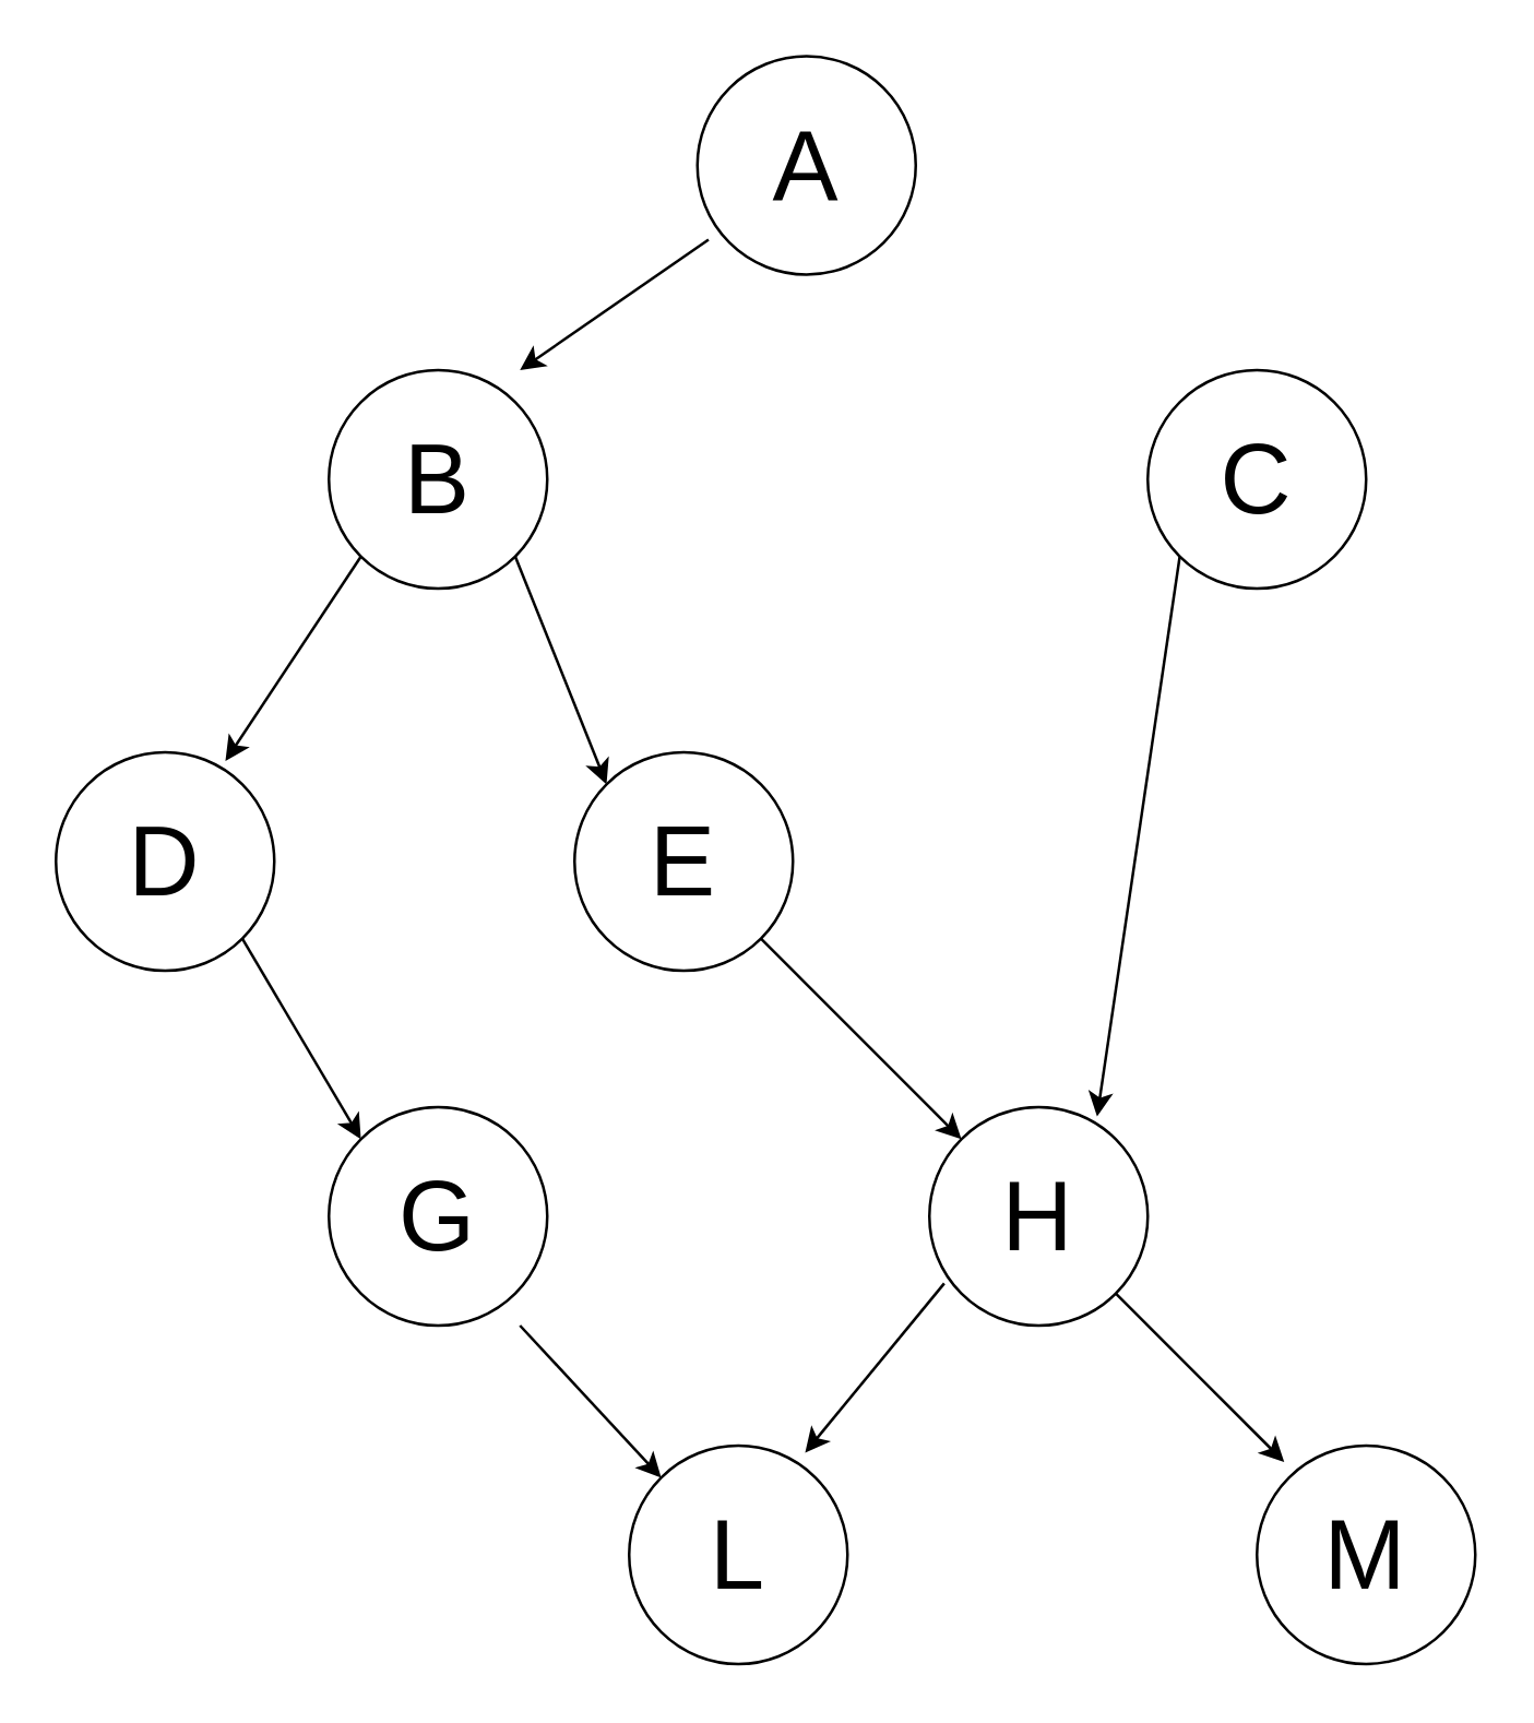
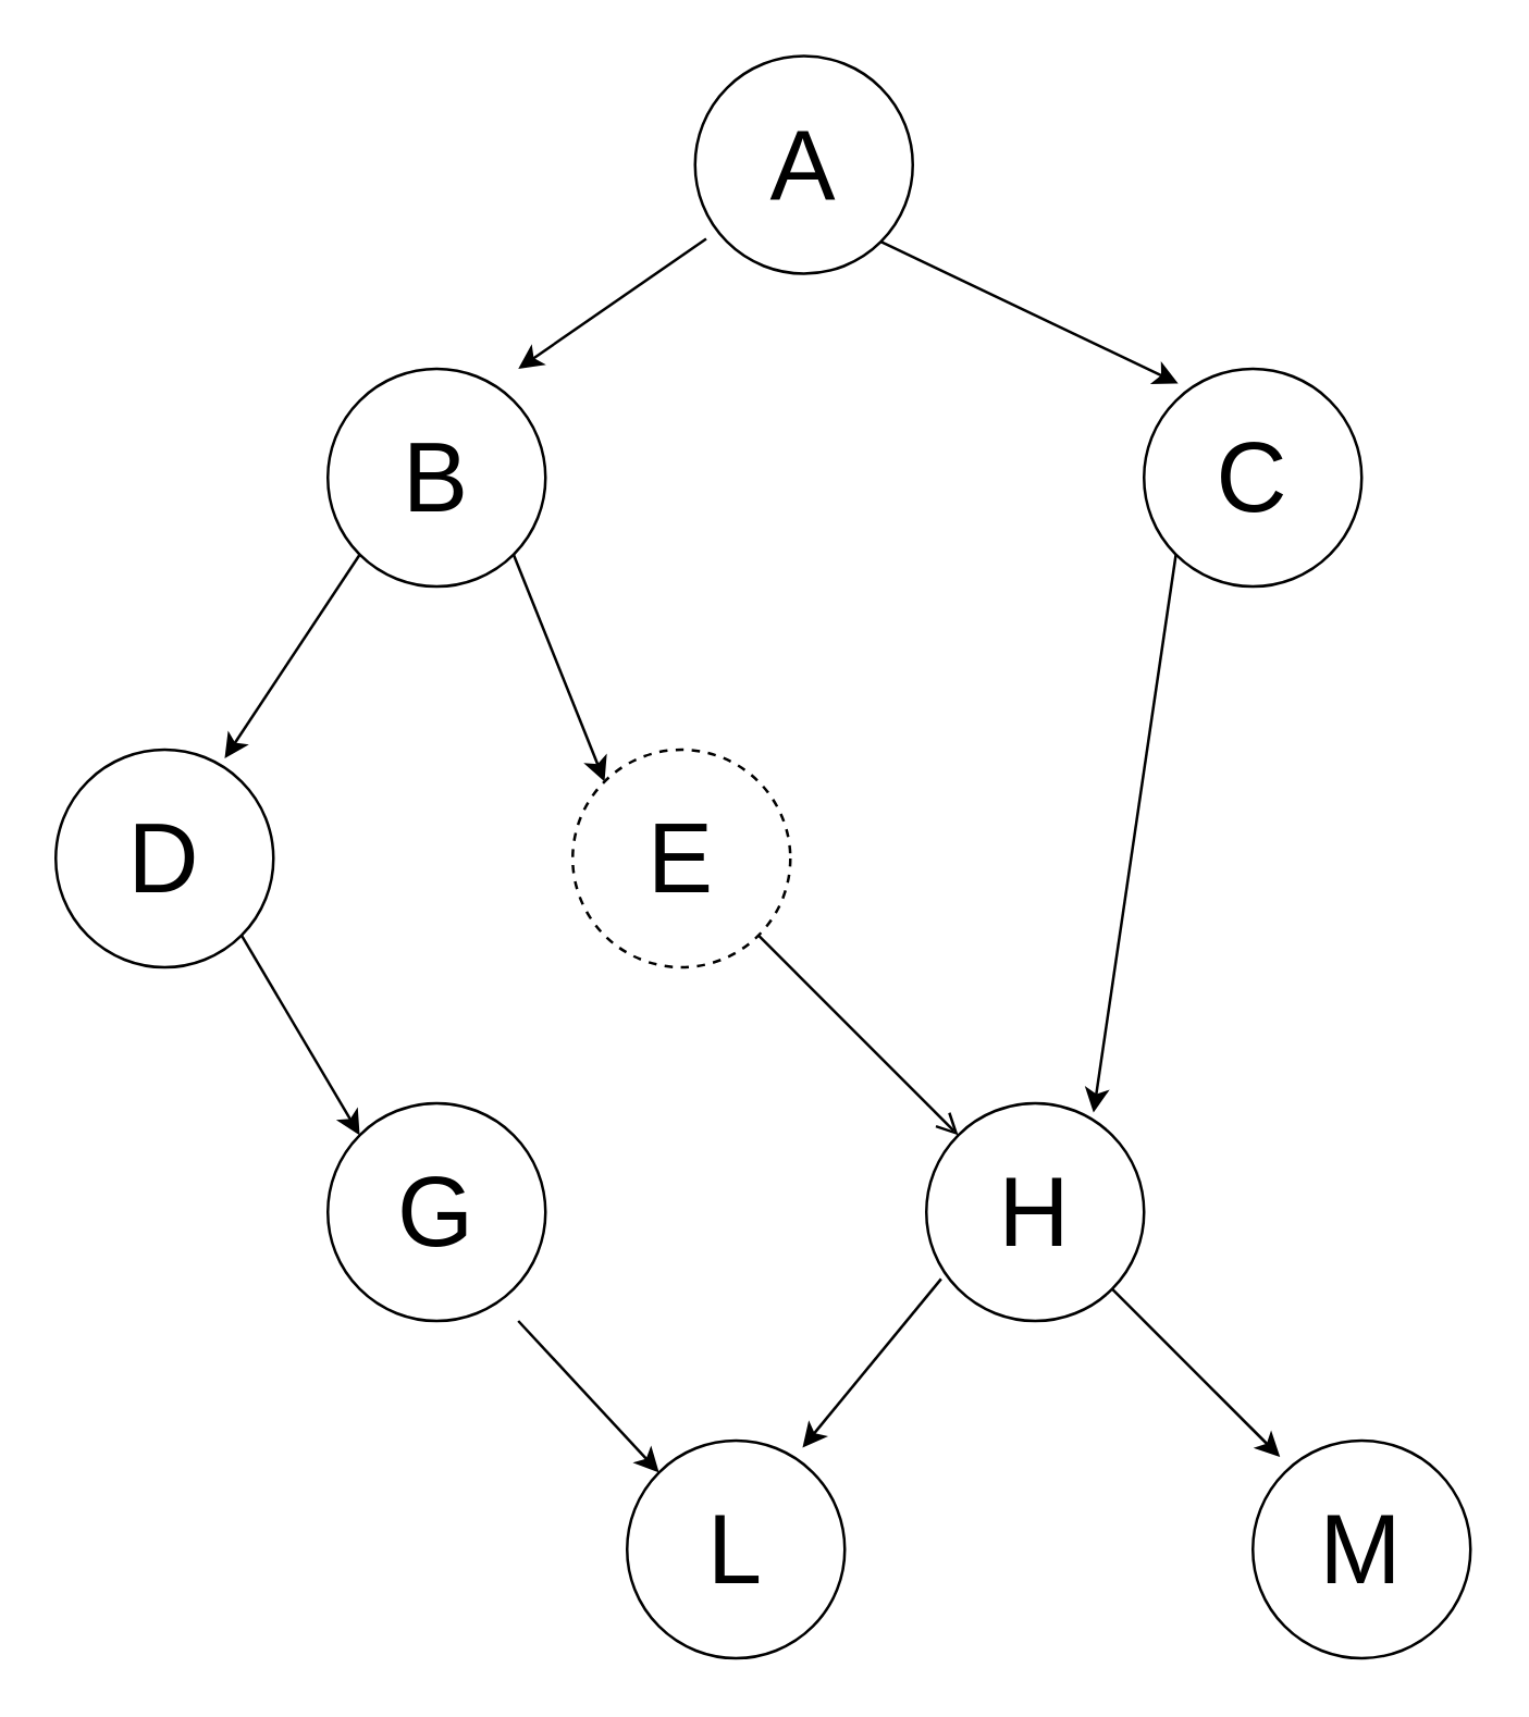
  <mxCell id="0" />
  <mxCell id="1" parent="0" />
  <mxCell id="2" value="&lt;span style=&quot;font-size: 36px&quot;&gt;A&lt;/span&gt;" style="ellipse;whiteSpace=wrap;html=1;aspect=fixed;" vertex="1" parent="1"><mxGeometry x="255" y="20" width="80" height="80" as="geometry" /></mxCell>
  <mxCell id="3" value="&lt;font style=&quot;font-size: 36px&quot;&gt;B&lt;/font&gt;" style="ellipse;whiteSpace=wrap;html=1;aspect=fixed;" vertex="1" parent="1"><mxGeometry x="120" y="135" width="80" height="80" as="geometry" /></mxCell>
  <mxCell id="4" value="&lt;font style=&quot;font-size: 36px&quot;&gt;C&lt;/font&gt;" style="ellipse;whiteSpace=wrap;html=1;aspect=fixed;" vertex="1" parent="1"><mxGeometry x="420" y="135" width="80" height="80" as="geometry" /></mxCell>
  <mxCell id="5" value="&lt;font style=&quot;font-size: 36px&quot;&gt;D&lt;/font&gt;" style="ellipse;whiteSpace=wrap;html=1;aspect=fixed;" vertex="1" parent="1"><mxGeometry x="20" y="275" width="80" height="80" as="geometry" /></mxCell>
- <mxCell id="6" value="&lt;font style=&quot;font-size: 36px&quot;&gt;E&lt;/font&gt;" style="ellipse;whiteSpace=wrap;html=1;aspect=fixed;" vertex="1" parent="1"><mxGeometry x="210" y="275" width="80" height="80" as="geometry" /></mxCell>
+ <mxCell id="6" value="&lt;font style=&quot;font-size: 36px&quot;&gt;E&lt;/font&gt;" style="ellipse;whiteSpace=wrap;html=1;aspect=fixed;dashed=1;" vertex="1" parent="1"><mxGeometry x="210" y="275" width="80" height="80" as="geometry" /></mxCell>
  <mxCell id="7" value="&lt;span style=&quot;font-size: 36px&quot;&gt;G&lt;/span&gt;" style="ellipse;whiteSpace=wrap;html=1;aspect=fixed;" vertex="1" parent="1"><mxGeometry x="120" y="405" width="80" height="80" as="geometry" /></mxCell>
  <mxCell id="8" value="&lt;font style=&quot;font-size: 36px&quot;&gt;H&lt;/font&gt;" style="ellipse;whiteSpace=wrap;html=1;aspect=fixed;" vertex="1" parent="1"><mxGeometry x="340" y="405" width="80" height="80" as="geometry" /></mxCell>
  <mxCell id="9" value="&lt;font style=&quot;font-size: 36px&quot;&gt;L&lt;/font&gt;" style="ellipse;whiteSpace=wrap;html=1;aspect=fixed;" vertex="1" parent="1"><mxGeometry x="230" y="529" width="80" height="80" as="geometry" /></mxCell>
  <mxCell id="10" value="&lt;font style=&quot;font-size: 36px&quot;&gt;M&lt;/font&gt;" style="ellipse;whiteSpace=wrap;html=1;aspect=fixed;" vertex="1" parent="1"><mxGeometry x="460" y="529" width="80" height="80" as="geometry" /></mxCell>
  <mxCell id="11" value="" style="endArrow=classic;html=1;exitX=0.051;exitY=0.84;exitDx=0;exitDy=0;exitPerimeter=0;" edge="1" parent="1" source="2"><mxGeometry width="50" height="50" relative="1" as="geometry"><mxPoint x="260" y="105" as="sourcePoint" /><mxPoint x="190" y="135" as="targetPoint" /></mxGeometry></mxCell>
  <mxCell id="12" value="" style="endArrow=classic;html=1;exitX=0;exitY=1;exitDx=0;exitDy=0;entryX=0.776;entryY=0.04;entryDx=0;entryDy=0;entryPerimeter=0;" edge="1" parent="1" source="3" target="5"><mxGeometry width="50" height="50" relative="1" as="geometry"><mxPoint x="-40" y="275" as="sourcePoint" /><mxPoint x="10" y="225" as="targetPoint" /></mxGeometry></mxCell>
  <mxCell id="13" value="" style="endArrow=classic;html=1;exitX=1;exitY=1;exitDx=0;exitDy=0;entryX=0;entryY=0;entryDx=0;entryDy=0;" edge="1" parent="1" source="3" target="6"><mxGeometry width="50" height="50" relative="1" as="geometry"><mxPoint x="230" y="235" as="sourcePoint" /><mxPoint x="280" y="185" as="targetPoint" /></mxGeometry></mxCell>
  <mxCell id="14" value="" style="endArrow=classic;html=1;exitX=1;exitY=1;exitDx=0;exitDy=0;entryX=0;entryY=0;entryDx=0;entryDy=0;" edge="1" parent="1" source="5" target="7"><mxGeometry width="50" height="50" relative="1" as="geometry"><mxPoint x="-100" y="445" as="sourcePoint" /><mxPoint x="-50" y="395" as="targetPoint" /></mxGeometry></mxCell>
- <mxCell id="15" value="" style="endArrow=classic;html=1;exitX=1;exitY=1;exitDx=0;exitDy=0;entryX=0;entryY=0;entryDx=0;entryDy=0;" edge="1" parent="1" source="6" target="8"><mxGeometry width="50" height="50" relative="1" as="geometry"><mxPoint x="-110" y="445" as="sourcePoint" /><mxPoint x="-60" y="395" as="targetPoint" /></mxGeometry></mxCell>
+ <mxCell id="15" value="" style="endArrow=open;html=1;exitX=1;exitY=1;exitDx=0;exitDy=0;entryX=0;entryY=0;entryDx=0;entryDy=0;" edge="1" parent="1" source="6" target="8"><mxGeometry width="50" height="50" relative="1" as="geometry"><mxPoint x="-110" y="445" as="sourcePoint" /><mxPoint x="-60" y="395" as="targetPoint" /></mxGeometry></mxCell>
  <mxCell id="16" value="" style="endArrow=classic;html=1;exitX=0;exitY=1;exitDx=0;exitDy=0;entryX=0.768;entryY=0.043;entryDx=0;entryDy=0;entryPerimeter=0;" edge="1" parent="1" source="4" target="8"><mxGeometry width="50" height="50" relative="1" as="geometry"><mxPoint x="-40" y="475" as="sourcePoint" /><mxPoint x="410" y="395" as="targetPoint" /></mxGeometry></mxCell>
+ <mxCell id="17" value="" style="endArrow=classic;html=1;exitX=1;exitY=1;exitDx=0;exitDy=0;entryX=0.157;entryY=0.067;entryDx=0;entryDy=0;entryPerimeter=0;" edge="1" parent="1" source="2" target="4"><mxGeometry width="50" height="50" relative="1" as="geometry"><mxPoint x="-40" y="175" as="sourcePoint" /><mxPoint x="430" y="135" as="targetPoint" /></mxGeometry></mxCell>
  <mxCell id="18" value="" style="endArrow=classic;html=1;exitX=0.068;exitY=0.807;exitDx=0;exitDy=0;exitPerimeter=0;entryX=0.806;entryY=0.032;entryDx=0;entryDy=0;entryPerimeter=0;" edge="1" parent="1" source="8" target="9"><mxGeometry width="50" height="50" relative="1" as="geometry"><mxPoint x="-60" y="505" as="sourcePoint" /><mxPoint x="-10" y="455" as="targetPoint" /></mxGeometry></mxCell>
  <mxCell id="19" value="" style="endArrow=classic;html=1;exitX=1;exitY=1;exitDx=0;exitDy=0;" edge="1" parent="1" source="8"><mxGeometry width="50" height="50" relative="1" as="geometry"><mxPoint x="-10" y="595" as="sourcePoint" /><mxPoint x="470" y="535" as="targetPoint" /></mxGeometry></mxCell>
  <mxCell id="20" value="" style="endArrow=classic;html=1;entryX=0;entryY=0;entryDx=0;entryDy=0;" edge="1" parent="1" target="9"><mxGeometry width="50" height="50" relative="1" as="geometry"><mxPoint x="190" y="485" as="sourcePoint" /><mxPoint x="30" y="475" as="targetPoint" /></mxGeometry></mxCell>
